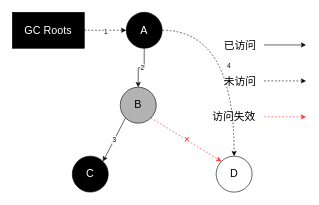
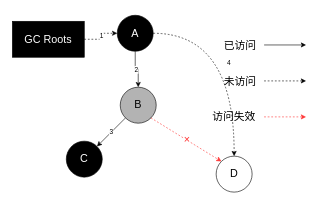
  <mxCell id="0" />
  <mxCell id="1" parent="0" />
  <mxCell id="2" style="edgeStyle=orthogonalEdgeStyle;rounded=0;orthogonalLoop=1;jettySize=auto;html=1;exitX=1;exitY=0.5;exitDx=0;exitDy=0;entryX=0;entryY=0.5;entryDx=0;entryDy=0;dashed=1;" parent="1" source="4" target="9" edge="1"><mxGeometry relative="1" as="geometry"><mxPoint x="250" y="50" as="targetPoint" /></mxGeometry></mxCell>
  <mxCell id="3" value="1" style="edgeLabel;html=1;align=center;verticalAlign=middle;resizable=0;points=[];" parent="2" vertex="1" connectable="0"><mxGeometry y="-1" relative="1" as="geometry"><mxPoint as="offset" /></mxGeometry></mxCell>
- <mxCell id="4" value="&lt;font color=&quot;#ffffff&quot; style=&quot;font-size: 18px;&quot;&gt;GC Roots&lt;/font&gt;" style="rounded=0;whiteSpace=wrap;html=1;fillColor=#000000;" parent="1" vertex="1"><mxGeometry x="20" y="20" width="120" height="60" as="geometry" /></mxCell>
+ <mxCell id="4" value="&lt;font color=&quot;#ffffff&quot; style=&quot;font-size: 18px;&quot;&gt;GC Roots&lt;/font&gt;" style="rounded=0;whiteSpace=wrap;html=1;fillColor=#000000;" parent="1" vertex="1"><mxGeometry x="20" y="35" width="120" height="60" as="geometry" /></mxCell>
  <mxCell id="5" style="edgeStyle=orthogonalEdgeStyle;rounded=0;orthogonalLoop=1;jettySize=auto;html=1;exitX=0.5;exitY=1;exitDx=0;exitDy=0;entryX=0.5;entryY=0;entryDx=0;entryDy=0;" parent="1" source="9" target="12" edge="1"><mxGeometry relative="1" as="geometry" /></mxCell>
  <mxCell id="6" value="2" style="edgeLabel;html=1;align=center;verticalAlign=middle;resizable=0;points=[];" parent="5" vertex="1" connectable="0"><mxGeometry x="-0.033" relative="1" as="geometry"><mxPoint as="offset" /></mxGeometry></mxCell>
  <mxCell id="7" style="edgeStyle=orthogonalEdgeStyle;rounded=0;orthogonalLoop=1;jettySize=auto;html=1;exitX=1;exitY=0.5;exitDx=0;exitDy=0;entryX=0.5;entryY=0;entryDx=0;entryDy=0;dashed=1;curved=1;" parent="1" source="9" target="16" edge="1"><mxGeometry relative="1" as="geometry" /></mxCell>
  <mxCell id="8" value="4" style="edgeLabel;html=1;align=center;verticalAlign=middle;resizable=0;points=[];" vertex="1" connectable="0" parent="7"><mxGeometry x="0.076" y="-10" relative="1" as="geometry"><mxPoint as="offset" /></mxGeometry></mxCell>
- <mxCell id="9" value="&lt;font style=&quot;font-size: 18px;&quot; color=&quot;#ffffff&quot;&gt;A&lt;/font&gt;" style="ellipse;whiteSpace=wrap;html=1;aspect=fixed;fillColor=#000000;" parent="1" vertex="1"><mxGeometry x="210" y="20" width="60" height="60" as="geometry" /></mxCell>
+ <mxCell id="9" value="&lt;font style=&quot;font-size: 18px;&quot; color=&quot;#ffffff&quot;&gt;A&lt;/font&gt;" style="ellipse;whiteSpace=wrap;html=1;aspect=fixed;fillColor=#000000;" parent="1" vertex="1"><mxGeometry x="195" y="25" width="60" height="60" as="geometry" /></mxCell>
  <mxCell id="10" style="rounded=0;orthogonalLoop=1;jettySize=auto;html=1;exitX=0;exitY=1;exitDx=0;exitDy=0;entryX=1;entryY=0;entryDx=0;entryDy=0;" parent="1" source="12" target="15" edge="1"><mxGeometry relative="1" as="geometry" /></mxCell>
  <mxCell id="11" value="3" style="edgeLabel;html=1;align=center;verticalAlign=middle;resizable=0;points=[];" parent="10" vertex="1" connectable="0"><mxGeometry x="-0.007" y="-1" relative="1" as="geometry"><mxPoint as="offset" /></mxGeometry></mxCell>
  <mxCell id="12" value="&lt;font style=&quot;font-size: 18px;&quot;&gt;B&lt;/font&gt;" style="ellipse;whiteSpace=wrap;html=1;aspect=fixed;fillColor=#B3B3B3;" parent="1" vertex="1"><mxGeometry x="200" y="145" width="60" height="60" as="geometry" /></mxCell>
  <mxCell id="13" style="edgeStyle=none;rounded=0;orthogonalLoop=1;jettySize=auto;html=1;exitX=1;exitY=1;exitDx=0;exitDy=0;entryX=0;entryY=0;entryDx=0;entryDy=0;dashed=1;strokeColor=#FF3333;" parent="1" source="12" target="16" edge="1"><mxGeometry relative="1" as="geometry" /></mxCell>
  <mxCell id="14" value="&lt;font color=&quot;#ff3333&quot; style=&quot;font-size: 18px;&quot;&gt;×&lt;/font&gt;" style="edgeLabel;html=1;align=center;verticalAlign=middle;resizable=0;points=[];" parent="13" vertex="1" connectable="0"><mxGeometry x="0.001" y="1" relative="1" as="geometry"><mxPoint y="1" as="offset" /></mxGeometry></mxCell>
- <mxCell id="15" value="&lt;font style=&quot;font-size: 18px;&quot; color=&quot;#ffffff&quot;&gt;C&lt;/font&gt;" style="ellipse;whiteSpace=wrap;html=1;aspect=fixed;fillColor=#000000;" parent="1" vertex="1"><mxGeometry x="120" y="260" width="60" height="60" as="geometry" /></mxCell>
+ <mxCell id="15" value="&lt;font style=&quot;font-size: 18px;&quot; color=&quot;#ffffff&quot;&gt;C&lt;/font&gt;" style="ellipse;whiteSpace=wrap;html=1;aspect=fixed;fillColor=#000000;" parent="1" vertex="1"><mxGeometry x="110" y="235" width="60" height="60" as="geometry" /></mxCell>
  <mxCell id="16" value="&lt;font style=&quot;font-size: 18px;&quot;&gt;D&lt;/font&gt;" style="ellipse;whiteSpace=wrap;html=1;aspect=fixed;fillColor=#FFFFFF;" parent="1" vertex="1"><mxGeometry x="360" y="260" width="60" height="60" as="geometry" /></mxCell>
  <mxCell id="17" value="" style="endArrow=classic;html=1;rounded=0;" parent="1" edge="1"><mxGeometry width="50" height="50" relative="1" as="geometry"><mxPoint x="440" y="74.5" as="sourcePoint" /><mxPoint x="510" y="74.5" as="targetPoint" /></mxGeometry></mxCell>
  <mxCell id="18" value="&lt;span style=&quot;font-size: 18px;&quot;&gt;已访问&lt;/span&gt;" style="text;html=1;align=center;verticalAlign=middle;whiteSpace=wrap;rounded=0;" parent="1" vertex="1"><mxGeometry x="370" y="60" width="60" height="30" as="geometry" /></mxCell>
  <mxCell id="19" value="&lt;span style=&quot;font-size: 18px;&quot;&gt;未访问&lt;/span&gt;" style="text;html=1;align=center;verticalAlign=middle;whiteSpace=wrap;rounded=0;" parent="1" vertex="1"><mxGeometry x="370" y="120" width="60" height="30" as="geometry" /></mxCell>
  <mxCell id="20" value="" style="endArrow=classic;html=1;rounded=0;dashed=1;" parent="1" edge="1"><mxGeometry width="50" height="50" relative="1" as="geometry"><mxPoint x="440" y="134.5" as="sourcePoint" /><mxPoint x="510" y="134.5" as="targetPoint" /></mxGeometry></mxCell>
  <mxCell id="21" value="&lt;span style=&quot;font-size: 18px;&quot;&gt;访问失效&lt;/span&gt;" style="text;html=1;align=center;verticalAlign=middle;whiteSpace=wrap;rounded=0;" parent="1" vertex="1"><mxGeometry x="350" y="180" width="80" height="30" as="geometry" /></mxCell>
  <mxCell id="22" value="" style="endArrow=classic;html=1;rounded=0;dashed=1;strokeColor=#FF3333;" parent="1" edge="1"><mxGeometry width="50" height="50" relative="1" as="geometry"><mxPoint x="440" y="194.5" as="sourcePoint" /><mxPoint x="510" y="194.5" as="targetPoint" /></mxGeometry></mxCell>
